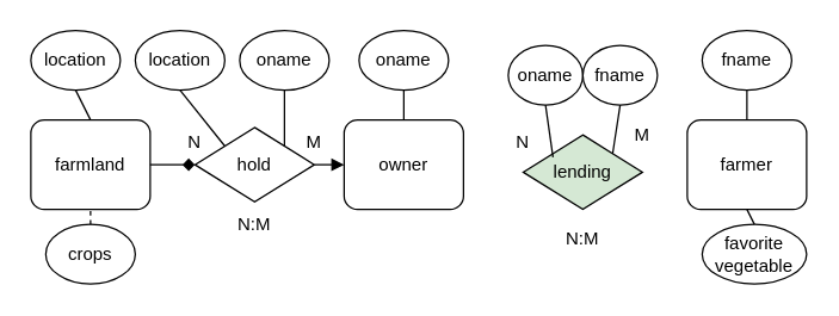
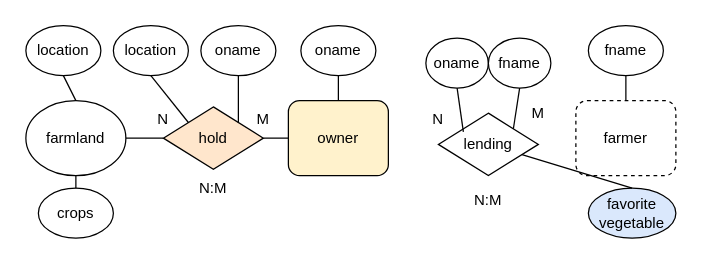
  <mxCell id="0" />
  <mxCell id="1" parent="0" />
- <mxCell id="2" value="owner" style="rounded=1;whiteSpace=wrap;html=1;" vertex="1" parent="1"><mxGeometry x="230" y="80" width="80" height="60" as="geometry" /></mxCell>
- <mxCell id="3" value="farmland" style="rounded=1;whiteSpace=wrap;html=1;" vertex="1" parent="1"><mxGeometry x="20" y="80" width="80" height="60" as="geometry" /></mxCell>
- <mxCell id="4" value="farmer" style="rounded=1;whiteSpace=wrap;html=1;" vertex="1" parent="1"><mxGeometry x="460" y="80" width="80" height="60" as="geometry" /></mxCell>
- <mxCell id="5" value="lending" style="rhombus;whiteSpace=wrap;html=1;fillColor=#d5e8d4;" vertex="1" parent="1"><mxGeometry x="350" y="90" width="80" height="50" as="geometry" /></mxCell>
- <mxCell id="6" value="hold" style="rhombus;whiteSpace=wrap;html=1;" vertex="1" parent="1"><mxGeometry x="130" y="85" width="80" height="50" as="geometry" /></mxCell>
+ <mxCell id="2" value="owner" style="rounded=1;whiteSpace=wrap;html=1;fillColor=#fff2cc;" vertex="1" parent="1"><mxGeometry x="230" y="80" width="80" height="60" as="geometry" /></mxCell>
+ <mxCell id="3" value="farmland" style="ellipse;whiteSpace=wrap;html=1;" vertex="1" parent="1"><mxGeometry x="20" y="80" width="80" height="60" as="geometry" /></mxCell>
+ <mxCell id="4" value="farmer" style="rounded=1;whiteSpace=wrap;html=1;dashed=1;" vertex="1" parent="1"><mxGeometry x="460" y="80" width="80" height="60" as="geometry" /></mxCell>
+ <mxCell id="5" value="lending" style="rhombus;whiteSpace=wrap;html=1;" vertex="1" parent="1"><mxGeometry x="350" y="90" width="80" height="50" as="geometry" /></mxCell>
+ <mxCell id="6" value="hold" style="rhombus;whiteSpace=wrap;html=1;fillColor=#ffe6cc;" vertex="1" parent="1"><mxGeometry x="130" y="85" width="80" height="50" as="geometry" /></mxCell>
  <mxCell id="7" value="location" style="ellipse;whiteSpace=wrap;html=1;" vertex="1" parent="1"><mxGeometry x="20" y="20" width="60" height="40" as="geometry" /></mxCell>
  <mxCell id="8" value="oname" style="ellipse;whiteSpace=wrap;html=1;" vertex="1" parent="1"><mxGeometry x="240" y="20" width="60" height="40" as="geometry" /></mxCell>
  <mxCell id="9" value="fname" style="ellipse;whiteSpace=wrap;html=1;" vertex="1" parent="1"><mxGeometry x="470" y="20" width="60" height="40" as="geometry" /></mxCell>
  <mxCell id="10" value="oname" style="ellipse;whiteSpace=wrap;html=1;" vertex="1" parent="1"><mxGeometry x="340" y="30" width="50" height="40" as="geometry" /></mxCell>
  <mxCell id="11" value="oname" style="ellipse;whiteSpace=wrap;html=1;" vertex="1" parent="1"><mxGeometry x="160" y="20" width="60" height="40" as="geometry" /></mxCell>
- <mxCell id="12" value="" style="endArrow=diamond;html=1;exitX=1;exitY=0.5;exitDx=0;exitDy=0;entryX=0;entryY=0.5;entryDx=0;entryDy=0;" edge="1" parent="1" source="3" target="6"><mxGeometry width="50" height="50" relative="1" as="geometry"><mxPoint x="250" y="120" as="sourcePoint" /><mxPoint x="300" y="70" as="targetPoint" /></mxGeometry></mxCell>
- <mxCell id="13" value="" style="endArrow=block;html=1;exitX=1;exitY=0.5;exitDx=0;exitDy=0;entryX=0;entryY=0.5;entryDx=0;entryDy=0;" edge="1" parent="1" source="6" target="2"><mxGeometry width="50" height="50" relative="1" as="geometry"><mxPoint x="250" y="120" as="sourcePoint" /><mxPoint x="300" y="70" as="targetPoint" /></mxGeometry></mxCell>
+ <mxCell id="12" value="" style="endArrow=none;html=1;exitX=1;exitY=0.5;exitDx=0;exitDy=0;entryX=0;entryY=0.5;entryDx=0;entryDy=0;" edge="1" parent="1" source="3" target="6"><mxGeometry width="50" height="50" relative="1" as="geometry"><mxPoint x="250" y="120" as="sourcePoint" /><mxPoint x="300" y="70" as="targetPoint" /></mxGeometry></mxCell>
+ <mxCell id="13" value="" style="endArrow=none;html=1;exitX=1;exitY=0.5;exitDx=0;exitDy=0;entryX=0;entryY=0.5;entryDx=0;entryDy=0;" edge="1" parent="1" source="6" target="2"><mxGeometry width="50" height="50" relative="1" as="geometry"><mxPoint x="250" y="120" as="sourcePoint" /><mxPoint x="300" y="70" as="targetPoint" /></mxGeometry></mxCell>
  <mxCell id="14" value="N" style="text;html=1;strokeColor=none;fillColor=none;align=center;verticalAlign=middle;whiteSpace=wrap;rounded=0;" vertex="1" parent="1"><mxGeometry x="110" y="85" width="40" height="20" as="geometry" /></mxCell>
  <mxCell id="15" value="M" style="text;html=1;strokeColor=none;fillColor=none;align=center;verticalAlign=middle;whiteSpace=wrap;rounded=0;" vertex="1" parent="1"><mxGeometry x="190" y="85" width="40" height="20" as="geometry" /></mxCell>
  <mxCell id="16" value="N:M" style="text;html=1;strokeColor=none;fillColor=none;align=center;verticalAlign=middle;whiteSpace=wrap;rounded=0;" vertex="1" parent="1"><mxGeometry x="150" y="140" width="40" height="20" as="geometry" /></mxCell>
  <mxCell id="17" value="N:M" style="text;html=1;strokeColor=none;fillColor=none;align=center;verticalAlign=middle;whiteSpace=wrap;rounded=0;" vertex="1" parent="1"><mxGeometry x="370" y="150" width="40" height="20" as="geometry" /></mxCell>
  <mxCell id="18" value="M" style="text;html=1;strokeColor=none;fillColor=none;align=center;verticalAlign=middle;whiteSpace=wrap;rounded=0;" vertex="1" parent="1"><mxGeometry x="410" y="80" width="40" height="20" as="geometry" /></mxCell>
  <mxCell id="19" value="N" style="text;html=1;strokeColor=none;fillColor=none;align=center;verticalAlign=middle;whiteSpace=wrap;rounded=0;" vertex="1" parent="1"><mxGeometry x="330" y="85" width="40" height="20" as="geometry" /></mxCell>
  <mxCell id="20" value="location" style="ellipse;whiteSpace=wrap;html=1;" vertex="1" parent="1"><mxGeometry x="90" y="20" width="60" height="40" as="geometry" /></mxCell>
  <mxCell id="21" value="fname" style="ellipse;whiteSpace=wrap;html=1;" vertex="1" parent="1"><mxGeometry x="390" y="30" width="50" height="40" as="geometry" /></mxCell>
  <mxCell id="22" value="" style="endArrow=none;html=1;entryX=0.5;entryY=1;entryDx=0;entryDy=0;exitX=0.5;exitY=0;exitDx=0;exitDy=0;" edge="1" parent="1" source="3" target="7"><mxGeometry width="50" height="50" relative="1" as="geometry"><mxPoint x="250" y="120" as="sourcePoint" /><mxPoint x="300" y="70" as="targetPoint" /></mxGeometry></mxCell>
  <mxCell id="23" value="" style="endArrow=none;html=1;entryX=0.5;entryY=1;entryDx=0;entryDy=0;exitX=0;exitY=0;exitDx=0;exitDy=0;" edge="1" parent="1" source="6" target="20"><mxGeometry width="50" height="50" relative="1" as="geometry"><mxPoint x="250" y="120" as="sourcePoint" /><mxPoint x="300" y="70" as="targetPoint" /></mxGeometry></mxCell>
  <mxCell id="24" value="" style="endArrow=none;html=1;entryX=0.5;entryY=1;entryDx=0;entryDy=0;exitX=1;exitY=0;exitDx=0;exitDy=0;" edge="1" parent="1" source="6" target="11"><mxGeometry width="50" height="50" relative="1" as="geometry"><mxPoint x="250" y="120" as="sourcePoint" /><mxPoint x="300" y="70" as="targetPoint" /></mxGeometry></mxCell>
  <mxCell id="25" value="" style="endArrow=none;html=1;entryX=0.5;entryY=1;entryDx=0;entryDy=0;exitX=0.5;exitY=0;exitDx=0;exitDy=0;" edge="1" parent="1" source="2" target="8"><mxGeometry width="50" height="50" relative="1" as="geometry"><mxPoint x="250" y="120" as="sourcePoint" /><mxPoint x="300" y="70" as="targetPoint" /></mxGeometry></mxCell>
  <mxCell id="26" value="" style="endArrow=none;html=1;entryX=0.5;entryY=1;entryDx=0;entryDy=0;exitX=1;exitY=1;exitDx=0;exitDy=0;" edge="1" parent="1" source="19" target="10"><mxGeometry width="50" height="50" relative="1" as="geometry"><mxPoint x="250" y="120" as="sourcePoint" /><mxPoint x="300" y="70" as="targetPoint" /></mxGeometry></mxCell>
  <mxCell id="27" value="" style="endArrow=none;html=1;entryX=0.5;entryY=1;entryDx=0;entryDy=0;exitX=1;exitY=0;exitDx=0;exitDy=0;" edge="1" parent="1" source="5" target="21"><mxGeometry width="50" height="50" relative="1" as="geometry"><mxPoint x="250" y="120" as="sourcePoint" /><mxPoint x="300" y="70" as="targetPoint" /></mxGeometry></mxCell>
  <mxCell id="28" value="" style="endArrow=none;html=1;entryX=0.5;entryY=1;entryDx=0;entryDy=0;exitX=0.5;exitY=0;exitDx=0;exitDy=0;" edge="1" parent="1" source="4" target="9"><mxGeometry width="50" height="50" relative="1" as="geometry"><mxPoint x="250" y="120" as="sourcePoint" /><mxPoint x="300" y="70" as="targetPoint" /></mxGeometry></mxCell>
  <mxCell id="29" value="crops" style="ellipse;whiteSpace=wrap;html=1;" vertex="1" parent="1"><mxGeometry x="30" y="150" width="60" height="40" as="geometry" /></mxCell>
- <mxCell id="30" value="favorite&lt;br&gt;vegetable" style="ellipse;whiteSpace=wrap;html=1;" vertex="1" parent="1"><mxGeometry x="470" y="150" width="70" height="40" as="geometry" /></mxCell>
- <mxCell id="31" value="" style="endArrow=none;html=1;entryX=0.5;entryY=1;entryDx=0;entryDy=0;exitX=0.5;exitY=0;exitDx=0;exitDy=0;" edge="1" parent="1" source="30" target="4"><mxGeometry width="50" height="50" relative="1" as="geometry"><mxPoint x="250" y="110" as="sourcePoint" /><mxPoint x="300" y="60" as="targetPoint" /></mxGeometry></mxCell>
- <mxCell id="32" value="" style="endArrow=none;html=1;entryX=0.5;entryY=1;entryDx=0;entryDy=0;exitX=0.5;exitY=0;exitDx=0;exitDy=0;dashed=1;" edge="1" parent="1" source="29" target="3"><mxGeometry width="50" height="50" relative="1" as="geometry"><mxPoint x="350" y="170" as="sourcePoint" /><mxPoint x="510" y="150" as="targetPoint" /></mxGeometry></mxCell>
+ <mxCell id="30" value="favorite&lt;br&gt;vegetable" style="ellipse;whiteSpace=wrap;html=1;fillColor=#dae8fc;" vertex="1" parent="1"><mxGeometry x="470" y="150" width="70" height="40" as="geometry" /></mxCell>
+ <mxCell id="31" value="" style="endArrow=none;html=1;exitX=0.5;exitY=0;exitDx=0;exitDy=0;" edge="1" parent="1" source="30" target="5"><mxGeometry width="50" height="50" relative="1" as="geometry"><mxPoint x="250" y="110" as="sourcePoint" /><mxPoint x="300" y="60" as="targetPoint" /></mxGeometry></mxCell>
+ <mxCell id="32" value="" style="endArrow=none;html=1;entryX=0.5;entryY=1;entryDx=0;entryDy=0;exitX=0.5;exitY=0;exitDx=0;exitDy=0;" edge="1" parent="1" source="29" target="3"><mxGeometry width="50" height="50" relative="1" as="geometry"><mxPoint x="350" y="170" as="sourcePoint" /><mxPoint x="510" y="150" as="targetPoint" /></mxGeometry></mxCell>
